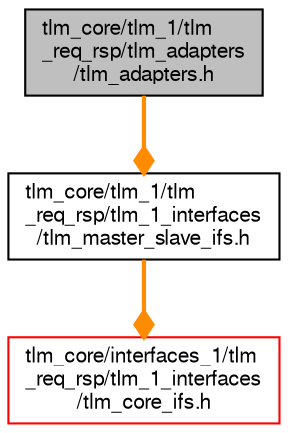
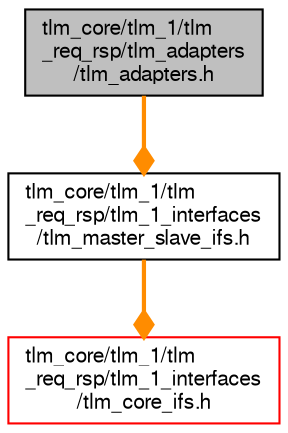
  digraph {
    node [color=black fillcolor=white fontname=FreeSans fontsize=10 shape=record style=filled]
    edge [color=darkorange fontname=FreeSans fontsize=10 labelfontname=FreeSans labelfontsize=10 style=bold arrowhead=diamond]
    n1 [fillcolor=grey75 fontcolor=black height=0.2 label="tlm_core/tlm_1/tlm\l_req_rsp/tlm_adapters\l/tlm_adapters.h" width=0.4]
    n2 [height=0.2 label="tlm_core/tlm_1/tlm\l_req_rsp/tlm_1_interfaces\l/tlm_master_slave_ifs.h" width=0.4]
-   n3 [color=red height=0.2 label="tlm_core/interfaces_1/tlm\l_req_rsp/tlm_1_interfaces\l/tlm_core_ifs.h" width=0.4]
+   n3 [color=red height=0.2 label="tlm_core/tlm_1/tlm\l_req_rsp/tlm_1_interfaces\l/tlm_core_ifs.h" width=0.4]
    n1 -> n2
    n2 -> n3
  }
